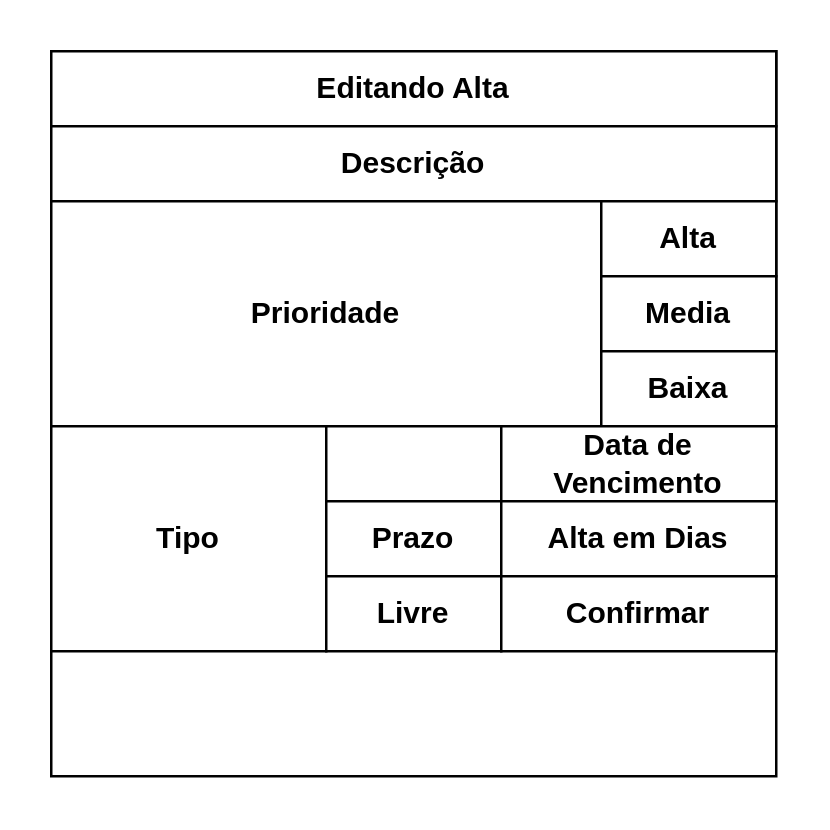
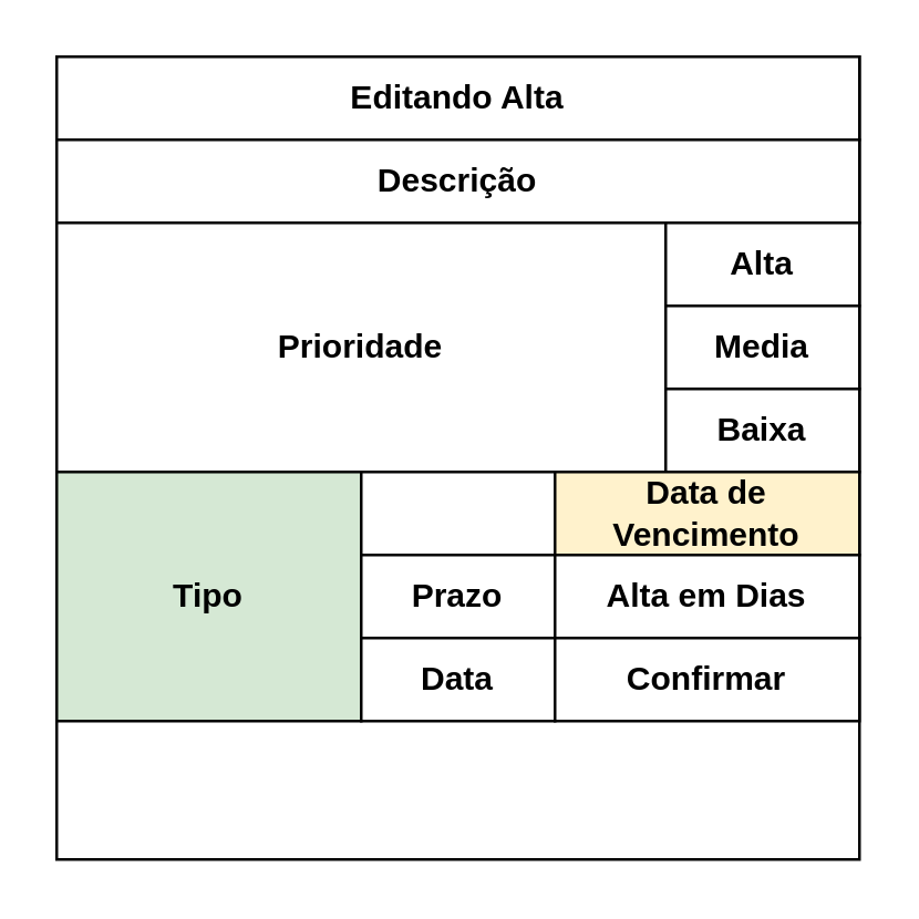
  <mxCell id="0" />
  <mxCell id="1" parent="0" />
  <mxCell id="2" value="" style="whiteSpace=wrap;html=1;aspect=fixed;" vertex="1" parent="1"><mxGeometry x="20" y="20" width="290" height="290" as="geometry" /></mxCell>
  <mxCell id="3" value="&lt;b&gt;Editando Alta&lt;/b&gt;" style="rounded=0;whiteSpace=wrap;html=1;" vertex="1" parent="1"><mxGeometry x="20" y="20" width="290" height="30" as="geometry" /></mxCell>
  <mxCell id="4" value="&lt;b&gt;Descrição&lt;/b&gt;" style="rounded=0;whiteSpace=wrap;html=1;" vertex="1" parent="1"><mxGeometry x="20" y="50" width="290" height="30" as="geometry" /></mxCell>
  <mxCell id="5" value="&lt;b&gt;Prioridade&lt;/b&gt;" style="rounded=0;whiteSpace=wrap;html=1;" vertex="1" parent="1"><mxGeometry x="20" y="80" width="220" height="90" as="geometry" /></mxCell>
  <mxCell id="6" value="&lt;b&gt;Alta&lt;/b&gt;" style="rounded=0;whiteSpace=wrap;html=1;" vertex="1" parent="1"><mxGeometry x="240" y="80" width="70" height="30" as="geometry" /></mxCell>
  <mxCell id="7" value="&lt;b&gt;Media&lt;/b&gt;" style="rounded=0;whiteSpace=wrap;html=1;" vertex="1" parent="1"><mxGeometry x="240" y="110" width="70" height="30" as="geometry" /></mxCell>
  <mxCell id="8" value="&lt;b&gt;Baixa&lt;/b&gt;" style="rounded=0;whiteSpace=wrap;html=1;" vertex="1" parent="1"><mxGeometry x="240" y="140" width="70" height="30" as="geometry" /></mxCell>
- <mxCell id="9" value="&lt;b&gt;Tipo&lt;/b&gt;" style="rounded=0;whiteSpace=wrap;html=1;" vertex="1" parent="1"><mxGeometry x="20" y="170" width="110" height="90" as="geometry" /></mxCell>
+ <mxCell id="9" value="&lt;b&gt;Tipo&lt;/b&gt;" style="rounded=0;whiteSpace=wrap;html=1;fillColor=#d5e8d4;" vertex="1" parent="1"><mxGeometry x="20" y="170" width="110" height="90" as="geometry" /></mxCell>
  <mxCell id="10" value="&lt;b&gt;Prazo&lt;/b&gt;" style="rounded=0;whiteSpace=wrap;html=1;" vertex="1" parent="1"><mxGeometry x="130" y="200" width="70" height="30" as="geometry" /></mxCell>
- <mxCell id="11" value="&lt;b&gt;Livre&lt;/b&gt;" style="rounded=0;whiteSpace=wrap;html=1;" vertex="1" parent="1"><mxGeometry x="130" y="230" width="70" height="30" as="geometry" /></mxCell>
- <mxCell id="12" value="&lt;b&gt;Data de Vencimento&lt;/b&gt;" style="rounded=0;whiteSpace=wrap;html=1;" vertex="1" parent="1"><mxGeometry x="200" y="170" width="110" height="30" as="geometry" /></mxCell>
+ <mxCell id="11" value="&lt;b&gt;Data&lt;/b&gt;" style="rounded=0;whiteSpace=wrap;html=1;" vertex="1" parent="1"><mxGeometry x="130" y="230" width="70" height="30" as="geometry" /></mxCell>
+ <mxCell id="12" value="&lt;b&gt;Data de Vencimento&lt;/b&gt;" style="rounded=0;whiteSpace=wrap;html=1;fillColor=#fff2cc;" vertex="1" parent="1"><mxGeometry x="200" y="170" width="110" height="30" as="geometry" /></mxCell>
  <mxCell id="13" value="&lt;b&gt;Alta em Dias&lt;/b&gt;" style="rounded=0;whiteSpace=wrap;html=1;" vertex="1" parent="1"><mxGeometry x="200" y="200" width="110" height="30" as="geometry" /></mxCell>
  <mxCell id="14" value="&lt;b&gt;Confirmar&lt;/b&gt;" style="rounded=0;whiteSpace=wrap;html=1;" vertex="1" parent="1"><mxGeometry x="200" y="230" width="110" height="30" as="geometry" /></mxCell>
